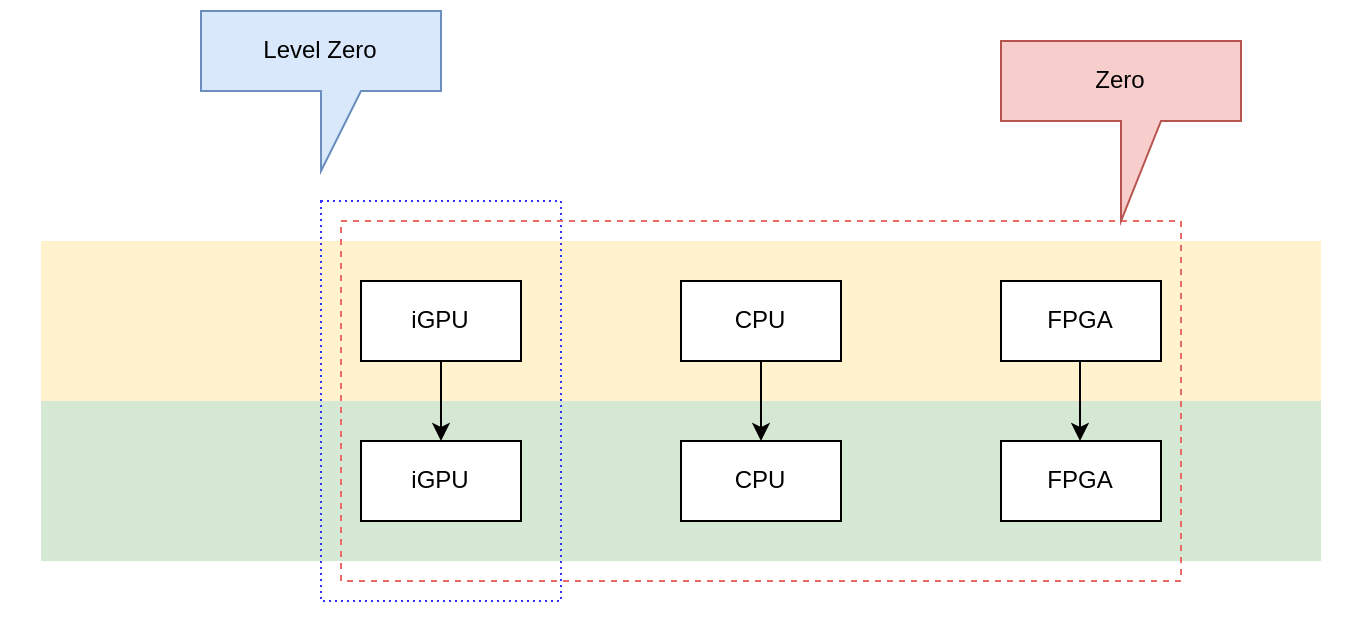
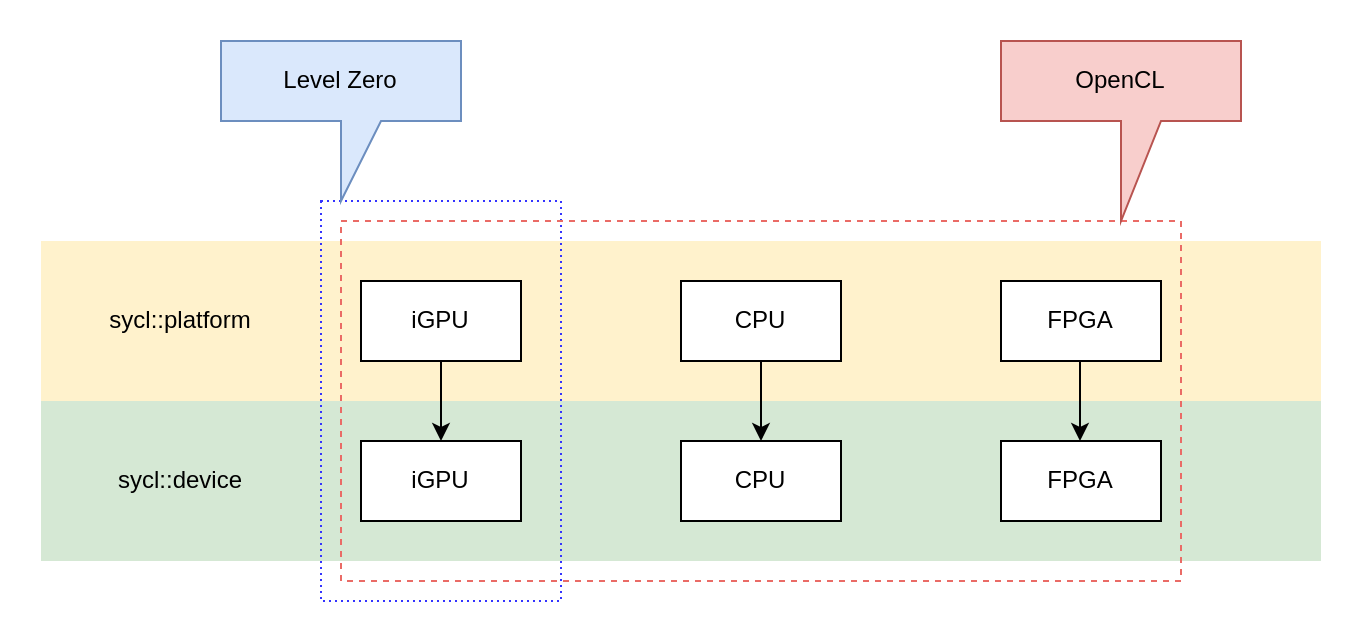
  <mxCell id="0" />
  <mxCell id="1" parent="0" />
  <mxCell id="2" value="" style="rounded=0;whiteSpace=wrap;html=1;dashed=1;fillColor=#d5e8d4;strokeColor=none;" vertex="1" parent="1"><mxGeometry y="200" width="640" height="80" as="geometry" x="20" /></mxCell>
  <mxCell id="3" value="" style="rounded=0;whiteSpace=wrap;html=1;dashed=1;fillColor=#fff2cc;strokeColor=none;" vertex="1" parent="1"><mxGeometry y="120" width="640" height="80" as="geometry" x="20" /></mxCell>
  <mxCell id="4" value="iGPU" style="rounded=0;whiteSpace=wrap;html=1;" vertex="1" parent="1"><mxGeometry x="180" y="140" width="80" height="40" as="geometry" /></mxCell>
  <mxCell id="5" value="CPU" style="rounded=0;whiteSpace=wrap;html=1;" vertex="1" parent="1"><mxGeometry x="340" y="140" width="80" height="40" as="geometry" /></mxCell>
  <mxCell id="6" value="FPGA" style="rounded=0;whiteSpace=wrap;html=1;" vertex="1" parent="1"><mxGeometry x="500" y="140" width="80" height="40" as="geometry" /></mxCell>
  <mxCell id="7" value="iGPU" style="rounded=0;whiteSpace=wrap;html=1;" vertex="1" parent="1"><mxGeometry x="180" y="220" width="80" height="40" as="geometry" /></mxCell>
  <mxCell id="8" value="CPU" style="rounded=0;whiteSpace=wrap;html=1;" vertex="1" parent="1"><mxGeometry x="340" y="220" width="80" height="40" as="geometry" /></mxCell>
  <mxCell id="9" value="FPGA" style="rounded=0;whiteSpace=wrap;html=1;" vertex="1" parent="1"><mxGeometry x="500" y="220" width="80" height="40" as="geometry" /></mxCell>
  <mxCell id="10" value="" style="endArrow=classic;html=1;rounded=0;exitX=0.5;exitY=1;exitDx=0;exitDy=0;" edge="1" parent="1" source="4"><mxGeometry width="50" height="50" relative="1" as="geometry"><mxPoint x="220" y="410" as="sourcePoint" /><mxPoint x="220" y="220" as="targetPoint" /></mxGeometry></mxCell>
  <mxCell id="11" value="" style="endArrow=classic;html=1;rounded=0;exitX=0.5;exitY=1;exitDx=0;exitDy=0;" edge="1" parent="1" source="5" target="8"><mxGeometry width="50" height="50" relative="1" as="geometry"><mxPoint x="370" y="390" as="sourcePoint" /><mxPoint x="420" y="340" as="targetPoint" /></mxGeometry></mxCell>
  <mxCell id="12" value="" style="endArrow=classic;html=1;rounded=0;exitX=0.5;exitY=1;exitDx=0;exitDy=0;" edge="1" parent="1"><mxGeometry width="50" height="50" relative="1" as="geometry"><mxPoint x="539.5" y="180" as="sourcePoint" /><mxPoint x="539.5" y="220" as="targetPoint" /></mxGeometry></mxCell>
+ <mxCell id="13" value="sycl::device" style="text;html=1;strokeColor=none;fillColor=none;align=center;verticalAlign=middle;whiteSpace=wrap;rounded=0;" vertex="1" parent="1"><mxGeometry x="50" y="225" width="80" height="30" as="geometry" /></mxCell>
+ <mxCell id="14" value="sycl::platform" style="text;html=1;strokeColor=none;fillColor=none;align=center;verticalAlign=middle;whiteSpace=wrap;rounded=0;" vertex="1" parent="1"><mxGeometry x="50" y="145" width="80" height="30" as="geometry" /></mxCell>
  <mxCell id="15" value="" style="rounded=0;whiteSpace=wrap;html=1;fillColor=none;glass=0;shadow=0;dashed=1;dashPattern=1 2;strokeColor=#3333FF;" vertex="1" parent="1"><mxGeometry x="160" y="100" width="120" height="200" as="geometry" /></mxCell>
  <mxCell id="16" value="" style="rounded=0;whiteSpace=wrap;html=1;fillColor=none;dashed=1;shadow=0;strokeColor=#EA6B66;" vertex="1" parent="1"><mxGeometry x="170" y="110" width="420" height="180" as="geometry" /></mxCell>
- <mxCell id="17" value="Zero" style="shape=callout;whiteSpace=wrap;html=1;perimeter=calloutPerimeter;position2=0.5;size=50;position=0.5;fillColor=#f8cecc;strokeColor=#b85450;" vertex="1" parent="1"><mxGeometry x="500" y="20" width="120" height="90" as="geometry" /></mxCell>
- <mxCell id="18" value="Level Zero" style="shape=callout;whiteSpace=wrap;html=1;perimeter=calloutPerimeter;size=40;position=0.5;fillColor=#dae8fc;strokeColor=#6c8ebf;" vertex="1" parent="1"><mxGeometry x="100" y="5" width="120" height="80" as="geometry" /></mxCell>
+ <mxCell id="17" value="OpenCL" style="shape=callout;whiteSpace=wrap;html=1;perimeter=calloutPerimeter;position2=0.5;size=50;position=0.5;fillColor=#f8cecc;strokeColor=#b85450;" vertex="1" parent="1"><mxGeometry x="500" y="20" width="120" height="90" as="geometry" /></mxCell>
+ <mxCell id="18" value="Level Zero" style="shape=callout;whiteSpace=wrap;html=1;perimeter=calloutPerimeter;size=40;position=0.5;fillColor=#dae8fc;strokeColor=#6c8ebf;" vertex="1" parent="1"><mxGeometry x="110" y="20" width="120" height="80" as="geometry" /></mxCell>
